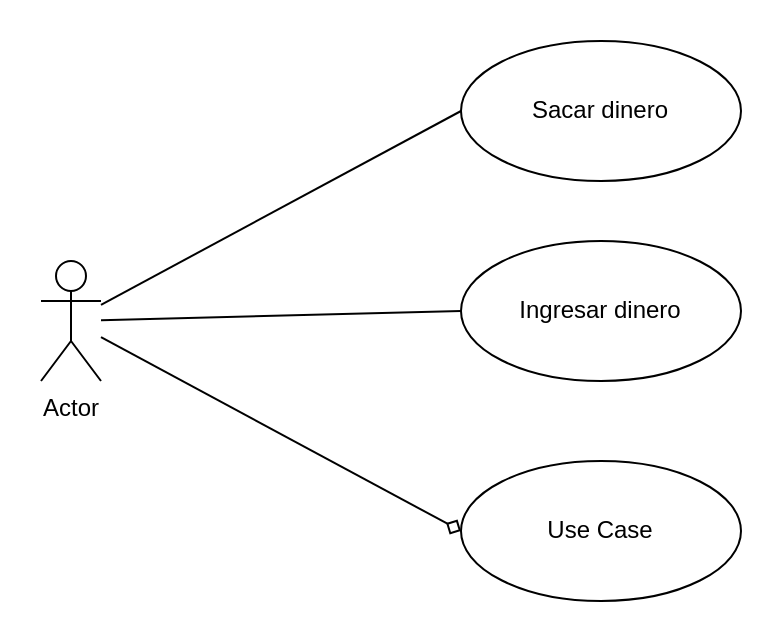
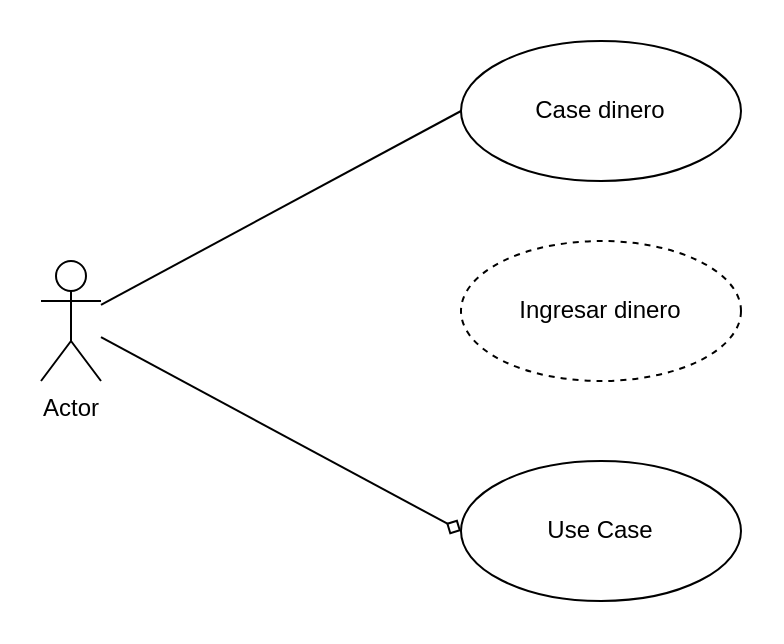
  <mxCell id="0" />
  <mxCell id="1" parent="0" />
  <mxCell id="2" style="rounded=0;orthogonalLoop=1;jettySize=auto;html=1;entryX=0;entryY=0.5;entryDx=0;entryDy=0;endArrow=none;endFill=0;" edge="1" parent="1" source="5" target="6"><mxGeometry relative="1" as="geometry" /></mxCell>
- <mxCell id="3" style="edgeStyle=none;rounded=0;orthogonalLoop=1;jettySize=auto;html=1;entryX=0;entryY=0.5;entryDx=0;entryDy=0;endArrow=none;endFill=0;" edge="1" parent="1" source="5" target="7"><mxGeometry relative="1" as="geometry" /></mxCell>
  <mxCell id="4" style="edgeStyle=none;rounded=0;orthogonalLoop=1;jettySize=auto;html=1;entryX=0;entryY=0.5;entryDx=0;entryDy=0;endArrow=diamond;endFill=0;" edge="1" parent="1" source="5" target="8"><mxGeometry relative="1" as="geometry" /></mxCell>
  <mxCell id="5" value="Actor" style="shape=umlActor;verticalLabelPosition=bottom;verticalAlign=top;html=1;" vertex="1" parent="1"><mxGeometry x="20" y="130" width="30" height="60" as="geometry" /></mxCell>
- <mxCell id="6" value="Sacar dinero" style="ellipse;whiteSpace=wrap;html=1;" vertex="1" parent="1"><mxGeometry x="230" y="20" width="140" height="70" as="geometry" /></mxCell>
- <mxCell id="7" value="Ingresar dinero" style="ellipse;whiteSpace=wrap;html=1;" vertex="1" parent="1"><mxGeometry x="230" y="120" width="140" height="70" as="geometry" /></mxCell>
+ <mxCell id="6" value="Case dinero" style="ellipse;whiteSpace=wrap;html=1;" vertex="1" parent="1"><mxGeometry x="230" y="20" width="140" height="70" as="geometry" /></mxCell>
+ <mxCell id="7" value="Ingresar dinero" style="ellipse;whiteSpace=wrap;html=1;dashed=1;" vertex="1" parent="1"><mxGeometry x="230" y="120" width="140" height="70" as="geometry" /></mxCell>
  <mxCell id="8" value="Use Case" style="ellipse;whiteSpace=wrap;html=1;" vertex="1" parent="1"><mxGeometry x="230" y="230" width="140" height="70" as="geometry" /></mxCell>
